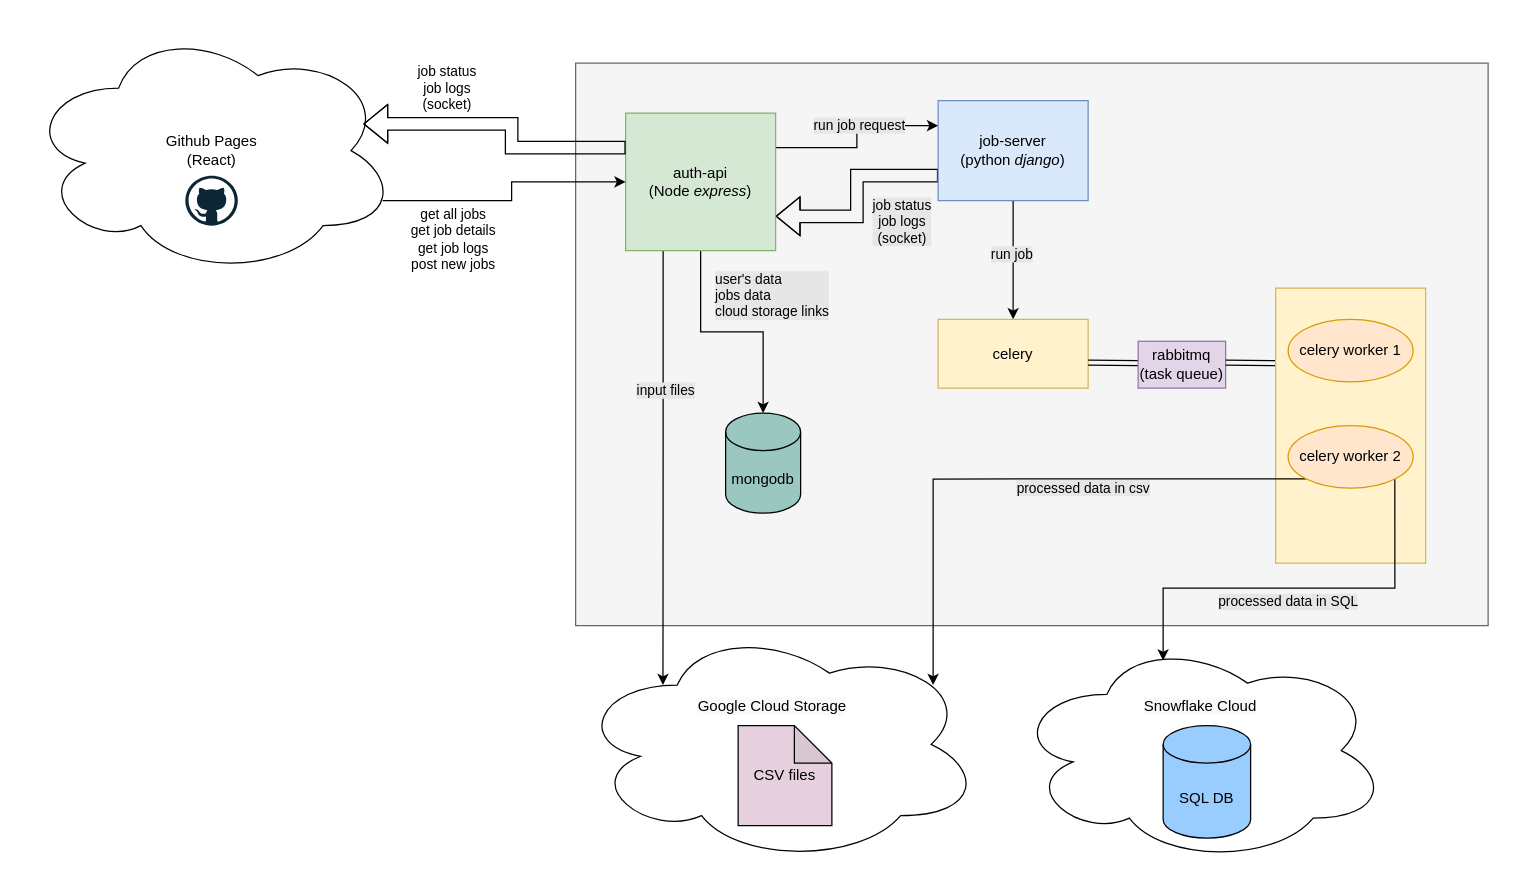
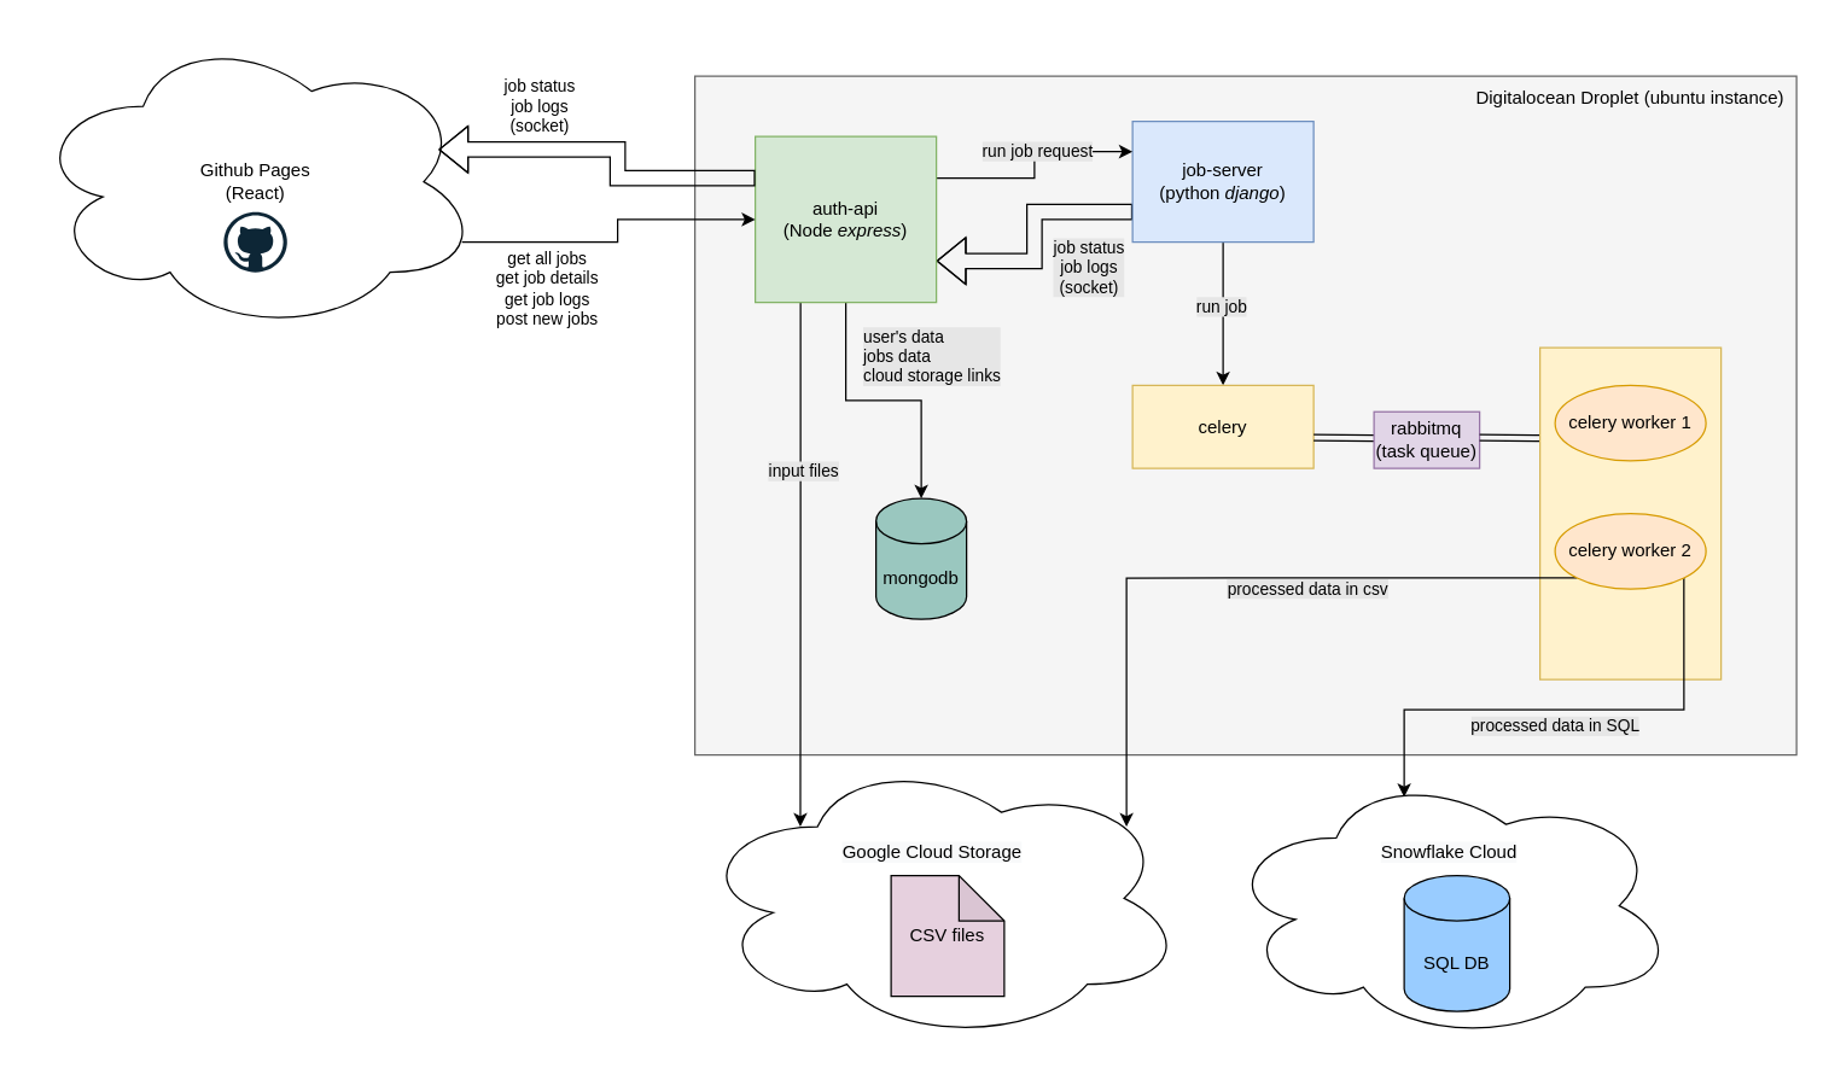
  <mxCell id="0" />
  <mxCell id="1" parent="0" />
  <mxCell id="2" value="" style="rounded=0;whiteSpace=wrap;html=1;fillColor=#f5f5f5;strokeColor=#666666;fontColor=#333333;" parent="1" vertex="1"><mxGeometry x="460" y="50" width="730" height="450" as="geometry" /></mxCell>
+ <mxCell id="3" value="Digitalocean Droplet (ubuntu instance)" style="text;html=1;strokeColor=none;fillColor=none;align=center;verticalAlign=middle;whiteSpace=wrap;rounded=0;" parent="1" vertex="1"><mxGeometry x="970" y="50" width="220" height="30" as="geometry" /></mxCell>
  <mxCell id="4" style="edgeStyle=orthogonalEdgeStyle;rounded=0;orthogonalLoop=1;jettySize=auto;html=1;exitX=0;exitY=0.75;exitDx=0;exitDy=0;entryX=1;entryY=0.75;entryDx=0;entryDy=0;endArrow=classic;endFill=1;shape=flexArrow;" parent="1" source="8" target="15" edge="1"><mxGeometry relative="1" as="geometry" /></mxCell>
  <mxCell id="5" value="job status&lt;br&gt;job logs&lt;br&gt;(socket)" style="edgeLabel;html=1;align=center;verticalAlign=middle;resizable=0;points=[];rounded=0;labelBackgroundColor=#E6E6E6;" parent="4" vertex="1" connectable="0"><mxGeometry x="0.141" y="1" relative="1" as="geometry"><mxPoint x="34" y="8" as="offset" /></mxGeometry></mxCell>
  <mxCell id="6" style="edgeStyle=orthogonalEdgeStyle;rounded=0;orthogonalLoop=1;jettySize=auto;html=1;exitX=0.5;exitY=1;exitDx=0;exitDy=0;endArrow=classic;endFill=1;" parent="1" source="8" target="17" edge="1"><mxGeometry relative="1" as="geometry" /></mxCell>
  <mxCell id="7" value="run job" style="edgeLabel;html=1;align=center;verticalAlign=middle;resizable=0;points=[];rounded=0;labelBackgroundColor=#E6E6E6;" parent="6" vertex="1" connectable="0"><mxGeometry x="-0.099" y="-2" relative="1" as="geometry"><mxPoint y="-1" as="offset" /></mxGeometry></mxCell>
  <mxCell id="8" value="job-server&lt;br&gt;(python &lt;i&gt;django&lt;/i&gt;)" style="rounded=0;whiteSpace=wrap;html=1;fillColor=#dae8fc;strokeColor=#6c8ebf;" parent="1" vertex="1"><mxGeometry x="750" y="80" width="120" height="80" as="geometry" /></mxCell>
  <mxCell id="9" style="edgeStyle=orthogonalEdgeStyle;rounded=0;orthogonalLoop=1;jettySize=auto;html=1;exitX=0.5;exitY=1;exitDx=0;exitDy=0;endArrow=classic;endFill=1;" parent="1" source="15" target="16" edge="1"><mxGeometry relative="1" as="geometry" /></mxCell>
  <mxCell id="10" value="user's data&lt;br&gt;jobs data&lt;br&gt;cloud storage links" style="edgeLabel;align=left;verticalAlign=middle;resizable=0;points=[];rounded=0;html=1;labelBackgroundColor=#E6E6E6;" parent="9" vertex="1" connectable="0"><mxGeometry x="-0.018" y="4" relative="1" as="geometry"><mxPoint x="-13" y="-26" as="offset" /></mxGeometry></mxCell>
  <mxCell id="11" style="edgeStyle=orthogonalEdgeStyle;rounded=0;orthogonalLoop=1;jettySize=auto;html=1;exitX=0.25;exitY=1;exitDx=0;exitDy=0;entryX=0.215;entryY=0.25;entryDx=0;entryDy=0;entryPerimeter=0;endArrow=classic;endFill=1;labelBackgroundColor=#E6E6E6;" parent="1" source="15" target="28" edge="1"><mxGeometry relative="1" as="geometry" /></mxCell>
  <mxCell id="12" value="input files" style="edgeLabel;html=1;align=center;verticalAlign=middle;resizable=0;points=[];rounded=0;labelBackgroundColor=#E6E6E6;" parent="11" vertex="1" connectable="0"><mxGeometry x="-0.24" y="1" relative="1" as="geometry"><mxPoint y="-21" as="offset" /></mxGeometry></mxCell>
  <mxCell id="13" style="edgeStyle=orthogonalEdgeStyle;rounded=0;orthogonalLoop=1;jettySize=auto;html=1;exitX=1;exitY=0.25;exitDx=0;exitDy=0;entryX=0;entryY=0.25;entryDx=0;entryDy=0;endArrow=classic;endFill=1;" parent="1" source="15" target="8" edge="1"><mxGeometry relative="1" as="geometry" /></mxCell>
  <mxCell id="14" value="run job request" style="edgeLabel;html=1;align=center;verticalAlign=middle;resizable=0;points=[];rounded=0;labelBackgroundColor=#E6E6E6;" parent="13" vertex="1" connectable="0"><mxGeometry x="-0.123" y="-1" relative="1" as="geometry"><mxPoint y="-18" as="offset" /></mxGeometry></mxCell>
  <mxCell id="15" value="auth-api&lt;br&gt;(Node &lt;i&gt;express&lt;/i&gt;)" style="rounded=0;whiteSpace=wrap;html=1;fillColor=#d5e8d4;strokeColor=#82b366;" parent="1" vertex="1"><mxGeometry x="500" y="90" width="120" height="110" as="geometry" /></mxCell>
  <mxCell id="16" value="mongodb" style="shape=cylinder3;whiteSpace=wrap;html=1;boundedLbl=1;backgroundOutline=1;size=15;rounded=0;fillColor=#9AC7BF;fontColor=default;strokeColor=default;" parent="1" vertex="1"><mxGeometry x="580" y="330" width="60" height="80" as="geometry" /></mxCell>
  <mxCell id="17" value="celery" style="rounded=0;whiteSpace=wrap;html=1;fillColor=#fff2cc;strokeColor=#d6b656;" parent="1" vertex="1"><mxGeometry x="750" y="255" width="120" height="55" as="geometry" /></mxCell>
  <mxCell id="18" value="" style="shape=link;html=1;rounded=0;" parent="1" edge="1"><mxGeometry width="100" relative="1" as="geometry"><mxPoint x="870" y="289.52" as="sourcePoint" /><mxPoint x="910" y="290" as="targetPoint" /></mxGeometry></mxCell>
  <mxCell id="19" value="rabbitmq&lt;br&gt;(task queue)" style="rounded=0;whiteSpace=wrap;html=1;fillColor=#e1d5e7;strokeColor=#9673a6;" parent="1" vertex="1"><mxGeometry x="910" y="272.5" width="70" height="37.5" as="geometry" /></mxCell>
  <mxCell id="20" value="" style="shape=link;html=1;rounded=0;" parent="1" edge="1"><mxGeometry width="100" relative="1" as="geometry"><mxPoint x="980" y="289.52" as="sourcePoint" /><mxPoint x="1020" y="290" as="targetPoint" /></mxGeometry></mxCell>
  <mxCell id="21" value="" style="rounded=0;whiteSpace=wrap;html=1;fillColor=#fff2cc;strokeColor=#d6b656;" parent="1" vertex="1"><mxGeometry x="1020" y="230" width="120" height="220" as="geometry" /></mxCell>
  <mxCell id="22" value="celery worker 1" style="ellipse;whiteSpace=wrap;html=1;rounded=0;fillColor=#ffe6cc;strokeColor=#d79b00;" parent="1" vertex="1"><mxGeometry x="1030" y="255" width="100" height="50" as="geometry" /></mxCell>
  <mxCell id="23" style="edgeStyle=orthogonalEdgeStyle;rounded=0;orthogonalLoop=1;jettySize=auto;html=1;exitX=1;exitY=1;exitDx=0;exitDy=0;entryX=0.4;entryY=0.1;entryDx=0;entryDy=0;entryPerimeter=0;endArrow=classic;endFill=1;" parent="1" source="27" target="29" edge="1"><mxGeometry relative="1" as="geometry"><Array as="points"><mxPoint x="1115" y="470" /><mxPoint x="930" y="470" /></Array></mxGeometry></mxCell>
  <mxCell id="24" value="processed data in SQL" style="edgeLabel;html=1;align=center;verticalAlign=middle;resizable=0;points=[];rounded=0;labelBackgroundColor=#E6E6E6;" parent="23" vertex="1" connectable="0"><mxGeometry x="0.014" y="2" relative="1" as="geometry"><mxPoint x="-5" y="8" as="offset" /></mxGeometry></mxCell>
  <mxCell id="25" style="edgeStyle=orthogonalEdgeStyle;rounded=0;orthogonalLoop=1;jettySize=auto;html=1;exitX=0;exitY=1;exitDx=0;exitDy=0;entryX=0.88;entryY=0.25;entryDx=0;entryDy=0;entryPerimeter=0;endArrow=classic;endFill=1;" parent="1" source="27" target="28" edge="1"><mxGeometry relative="1" as="geometry" /></mxCell>
  <mxCell id="26" value="processed data in csv" style="edgeLabel;html=1;align=center;verticalAlign=middle;resizable=0;points=[];rounded=0;labelBackgroundColor=#E6E6E6;" parent="25" vertex="1" connectable="0"><mxGeometry x="0.108" y="-3" relative="1" as="geometry"><mxPoint x="78" y="10" as="offset" /></mxGeometry></mxCell>
  <mxCell id="27" value="celery worker 2" style="ellipse;whiteSpace=wrap;html=1;rounded=0;fillColor=#ffe6cc;strokeColor=#d79b00;" parent="1" vertex="1"><mxGeometry x="1030" y="340" width="100" height="50" as="geometry" /></mxCell>
  <mxCell id="28" value="" style="ellipse;shape=cloud;whiteSpace=wrap;html=1;rounded=0;" parent="1" vertex="1"><mxGeometry x="460" y="500" width="325" height="190" as="geometry" /></mxCell>
  <mxCell id="29" value="" style="ellipse;shape=cloud;whiteSpace=wrap;html=1;rounded=0;" parent="1" vertex="1"><mxGeometry x="810" y="510" width="300" height="180" as="geometry" /></mxCell>
  <mxCell id="30" value="SQL DB" style="shape=cylinder3;whiteSpace=wrap;html=1;boundedLbl=1;backgroundOutline=1;size=15;rounded=0;fillColor=#99CCFF;" parent="1" vertex="1"><mxGeometry x="930" y="580" width="70" height="90" as="geometry" /></mxCell>
  <mxCell id="31" value="&lt;span style=&quot;color: rgb(0 , 0 , 0) ; font-family: &amp;#34;helvetica&amp;#34; ; font-size: 12px ; font-style: normal ; font-weight: 400 ; letter-spacing: normal ; text-align: center ; text-indent: 0px ; text-transform: none ; word-spacing: 0px ; background-color: rgb(248 , 249 , 250) ; display: inline ; float: none&quot;&gt;Snowflake Cloud&lt;/span&gt;" style="text;html=1;strokeColor=none;fillColor=none;align=center;verticalAlign=middle;whiteSpace=wrap;rounded=0;" parent="1" vertex="1"><mxGeometry x="870" y="550" width="180" height="30" as="geometry" /></mxCell>
  <mxCell id="32" value="&lt;meta charset=&quot;utf-8&quot;&gt;&lt;span style=&quot;color: rgb(0, 0, 0); font-family: helvetica; font-size: 12px; font-style: normal; font-weight: 400; letter-spacing: normal; text-align: center; text-indent: 0px; text-transform: none; word-spacing: 0px; background-color: rgb(248, 249, 250); display: inline; float: none;&quot;&gt;Google Cloud Storage&lt;/span&gt;" style="text;html=1;strokeColor=none;fillColor=none;align=center;verticalAlign=middle;whiteSpace=wrap;rounded=0;" parent="1" vertex="1"><mxGeometry x="540" y="550" width="155" height="30" as="geometry" /></mxCell>
  <mxCell id="33" value="CSV files" style="shape=note;whiteSpace=wrap;html=1;backgroundOutline=1;darkOpacity=0.05;rounded=0;fillColor=#E6D0DE;" parent="1" vertex="1"><mxGeometry x="590" y="580" width="75" height="80" as="geometry" /></mxCell>
  <mxCell id="34" style="edgeStyle=orthogonalEdgeStyle;rounded=0;orthogonalLoop=1;jettySize=auto;html=1;exitX=0.96;exitY=0.7;exitDx=0;exitDy=0;exitPerimeter=0;entryX=0;entryY=0.5;entryDx=0;entryDy=0;endArrow=classic;endFill=1;" parent="1" source="36" target="15" edge="1"><mxGeometry relative="1" as="geometry" /></mxCell>
  <mxCell id="35" value="get all jobs&lt;br&gt;get job details&lt;br&gt;get job logs&lt;br&gt;post new jobs" style="edgeLabel;html=1;align=center;verticalAlign=middle;resizable=0;points=[];rounded=0;" parent="34" vertex="1" connectable="0"><mxGeometry x="-0.201" y="3" relative="1" as="geometry"><mxPoint x="-28" y="33" as="offset" /></mxGeometry></mxCell>
  <mxCell id="36" value="Github Pages&lt;br&gt;(React)" style="ellipse;shape=cloud;whiteSpace=wrap;html=1;rounded=0;" parent="1" vertex="1"><mxGeometry x="20" y="20" width="297.5" height="200" as="geometry" /></mxCell>
  <mxCell id="37" value="" style="dashed=0;outlineConnect=0;html=1;align=center;labelPosition=center;verticalLabelPosition=bottom;verticalAlign=top;shape=mxgraph.weblogos.github;rounded=0;" parent="1" vertex="1"><mxGeometry x="147.75" y="140" width="42" height="40" as="geometry" /></mxCell>
  <mxCell id="38" style="edgeStyle=orthogonalEdgeStyle;rounded=0;orthogonalLoop=1;jettySize=auto;html=1;exitX=0;exitY=0.25;exitDx=0;exitDy=0;entryX=0.908;entryY=0.393;entryDx=0;entryDy=0;endArrow=classic;endFill=1;shape=flexArrow;entryPerimeter=0;" parent="1" source="15" target="36" edge="1"><mxGeometry relative="1" as="geometry"><mxPoint x="460" y="108.57" as="sourcePoint" /><mxPoint x="330" y="108.57" as="targetPoint" /></mxGeometry></mxCell>
  <mxCell id="39" value="job status&lt;br&gt;job logs&lt;br&gt;(socket)" style="edgeLabel;html=1;align=center;verticalAlign=middle;resizable=0;points=[];rounded=0;" parent="38" vertex="1" connectable="0"><mxGeometry x="0.141" y="1" relative="1" as="geometry"><mxPoint x="-31" y="-30" as="offset" /></mxGeometry></mxCell>
